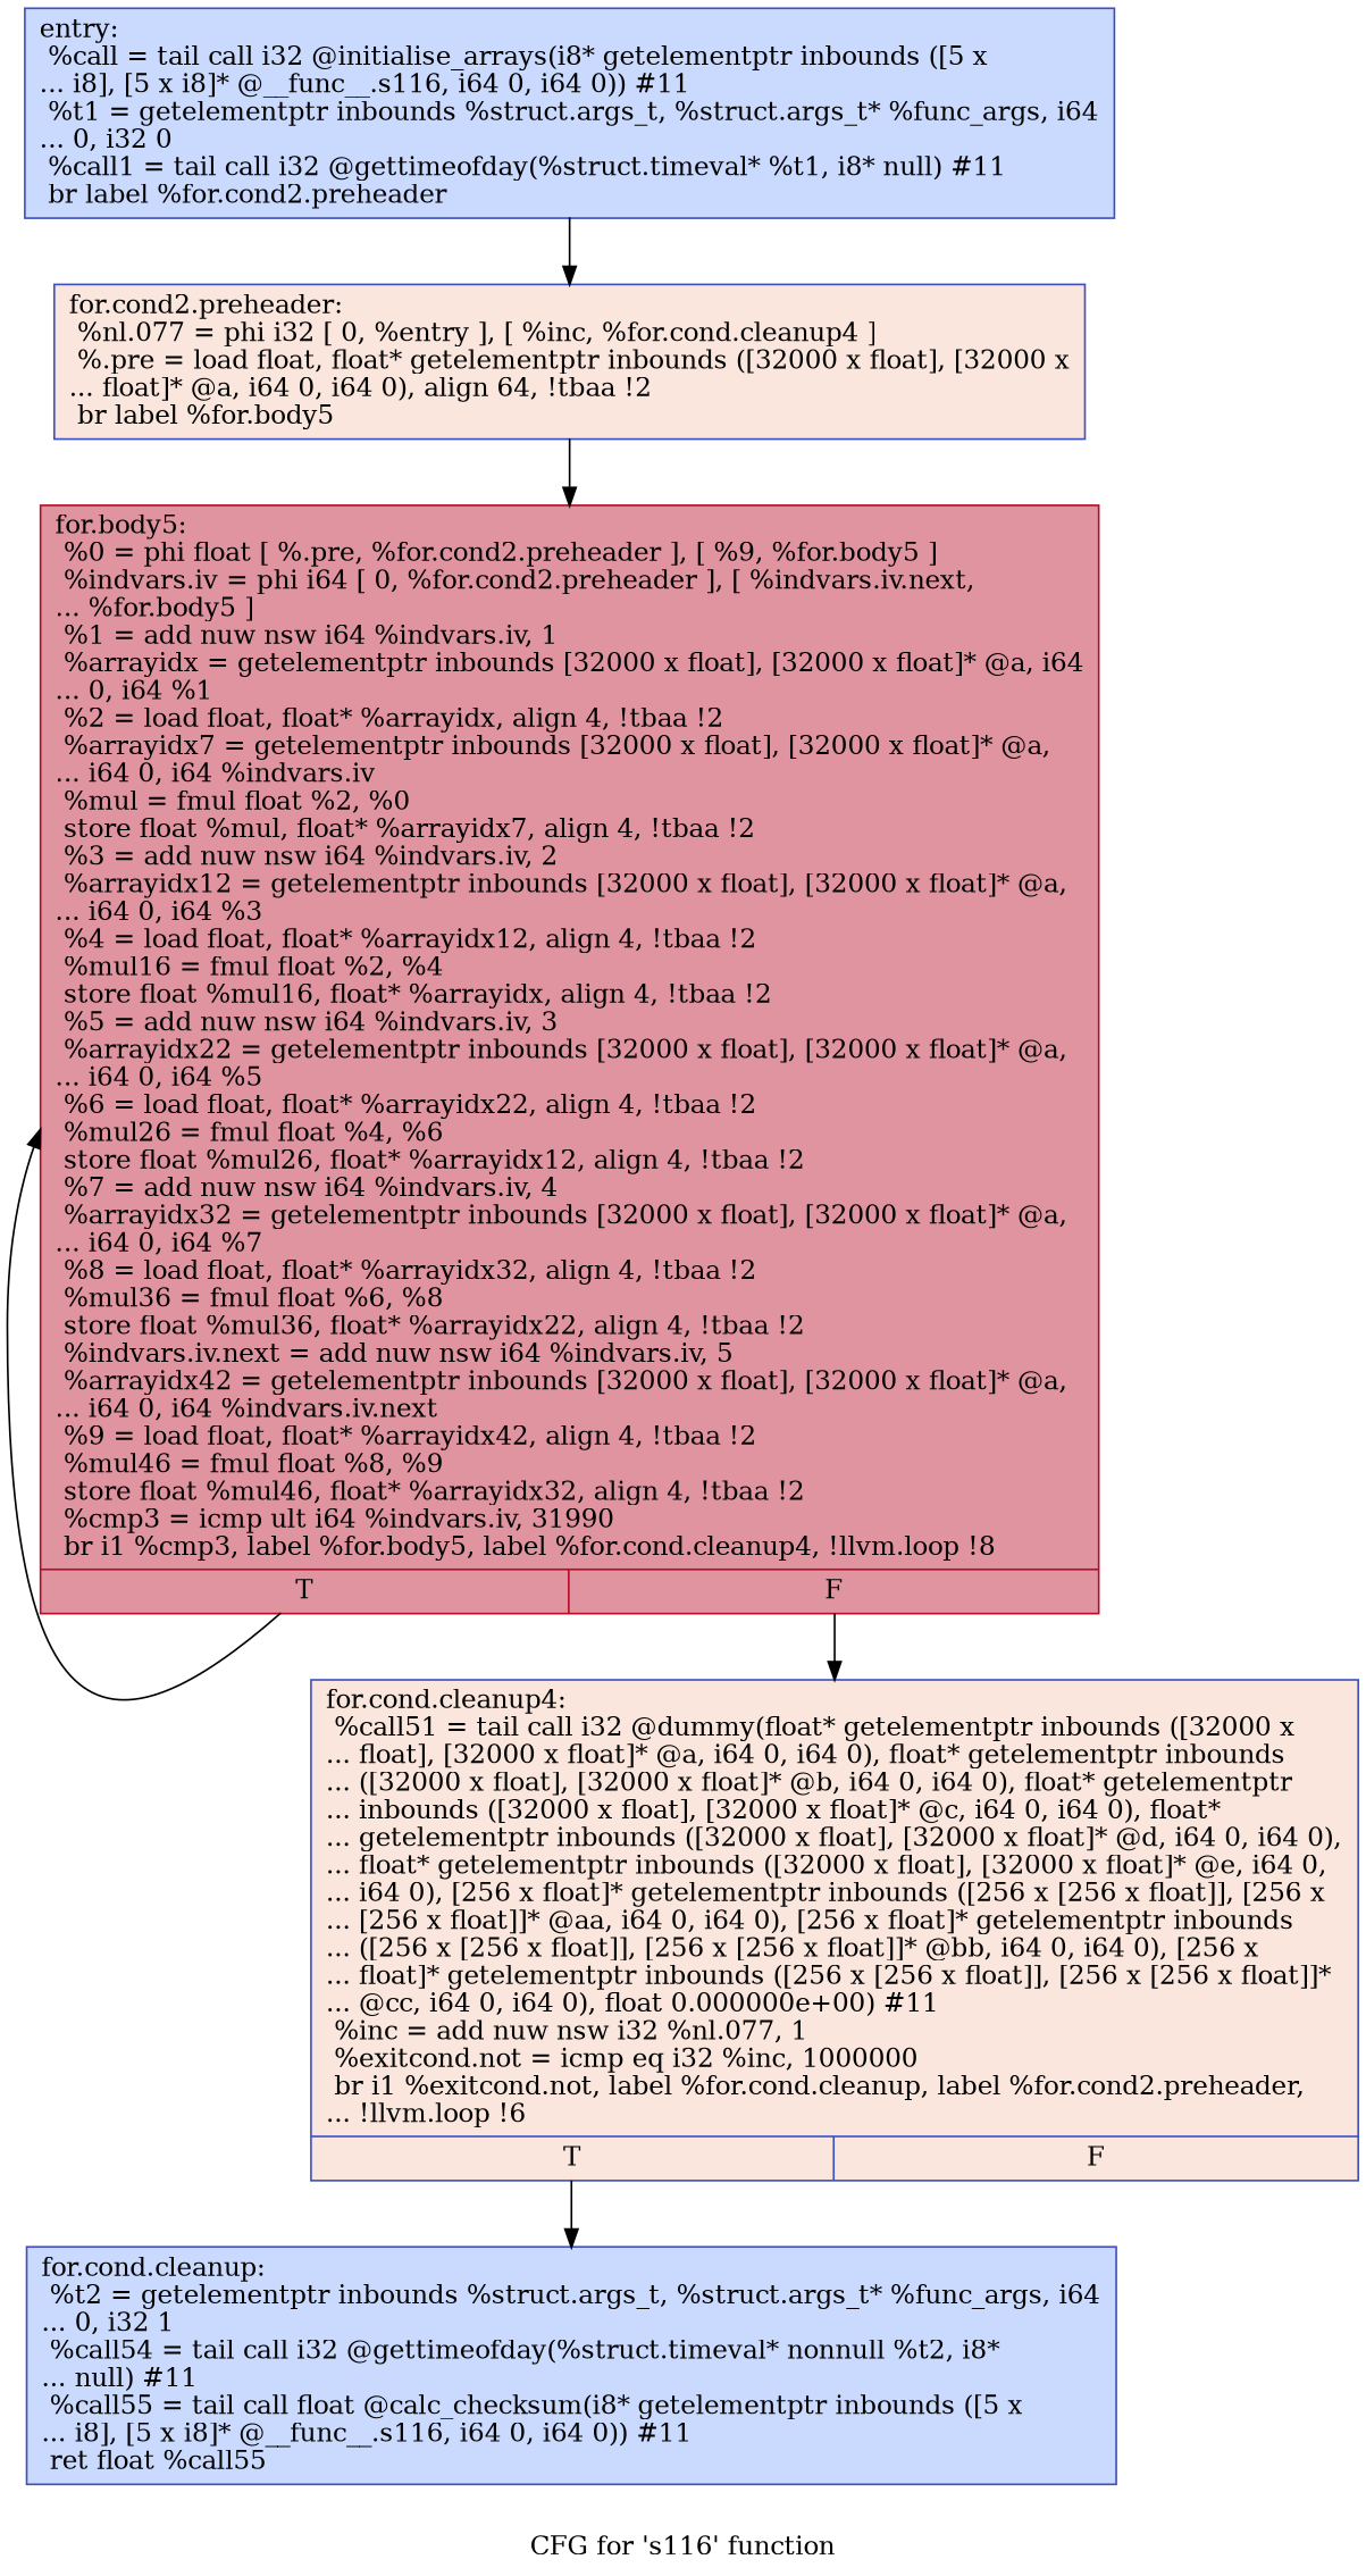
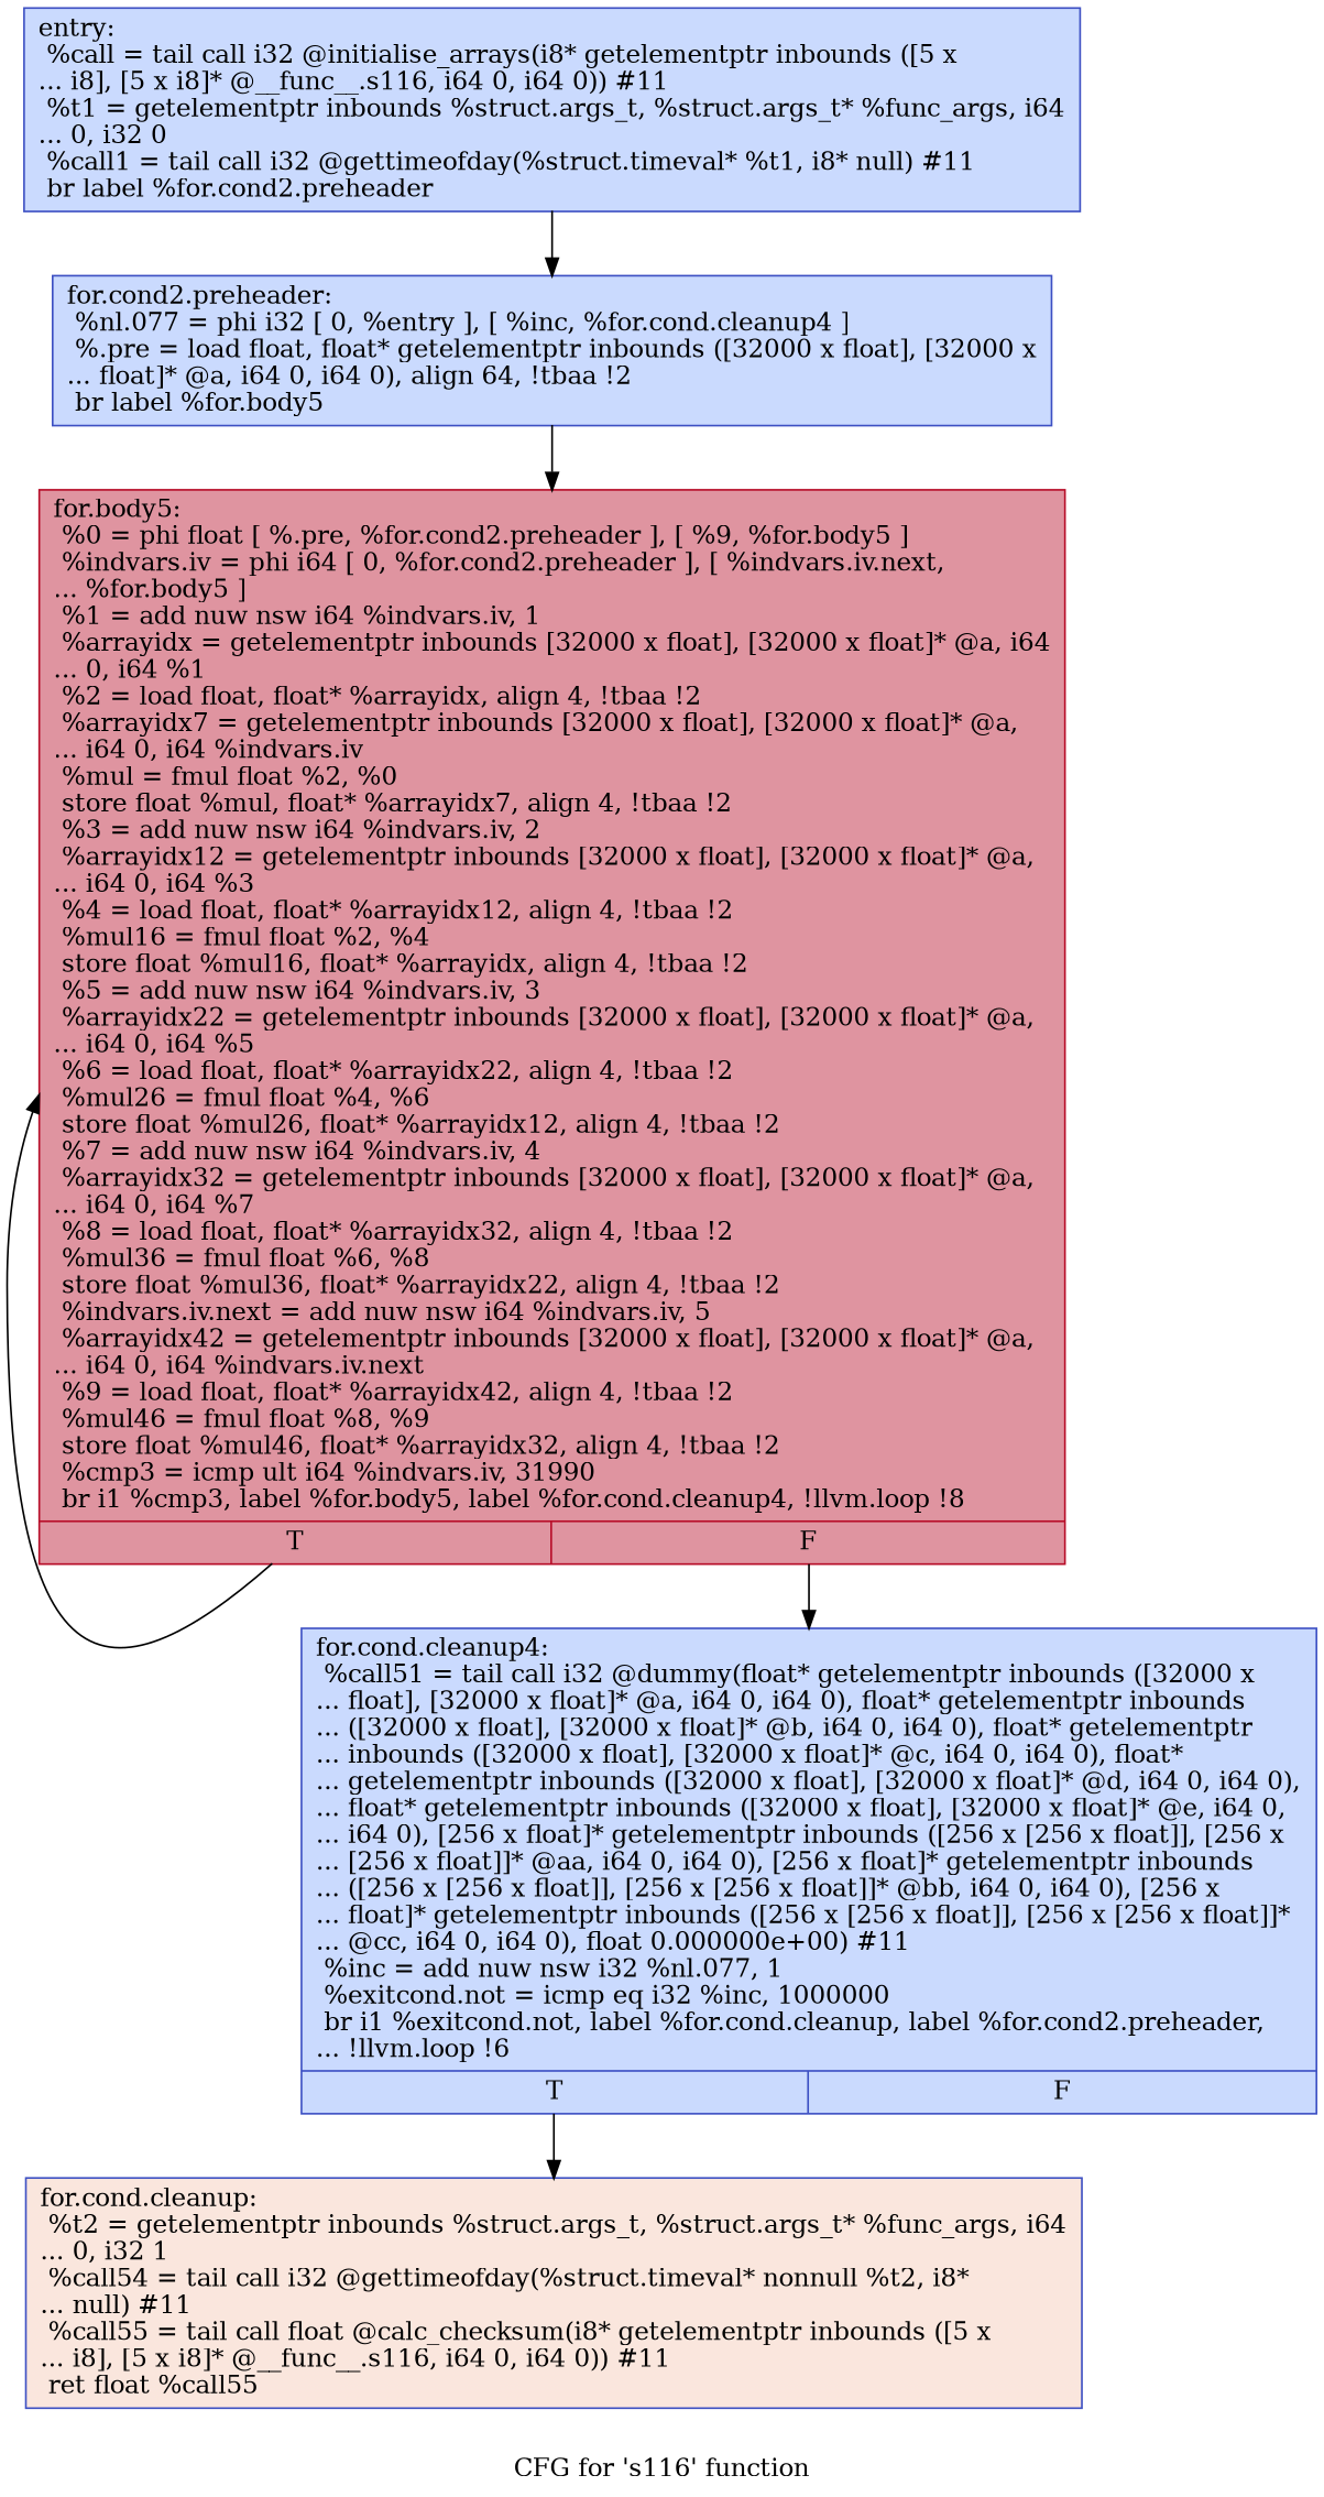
  digraph {
    label="CFG for 's116' function"
    node [color="#3d50c3ff" fillcolor="#88abfd70" shape=record style=filled]
    n1 [label="{entry:\l  %call = tail call i32 @initialise_arrays(i8* getelementptr inbounds ([5 x\l... i8], [5 x i8]* @__func__.s116, i64 0, i64 0)) #11\l  %t1 = getelementptr inbounds %struct.args_t, %struct.args_t* %func_args, i64\l... 0, i32 0\l  %call1 = tail call i32 @gettimeofday(%struct.timeval* %t1, i8* null) #11\l  br label %for.cond2.preheader\l}"]
-   n2 [fillcolor="#f3c7b170" label="{for.cond2.preheader:                              \l  %nl.077 = phi i32 [ 0, %entry ], [ %inc, %for.cond.cleanup4 ]\l  %.pre = load float, float* getelementptr inbounds ([32000 x float], [32000 x\l... float]* @a, i64 0, i64 0), align 64, !tbaa !2\l  br label %for.body5\l}"]
+   n2 [label="{for.cond2.preheader:                              \l  %nl.077 = phi i32 [ 0, %entry ], [ %inc, %for.cond.cleanup4 ]\l  %.pre = load float, float* getelementptr inbounds ([32000 x float], [32000 x\l... float]* @a, i64 0, i64 0), align 64, !tbaa !2\l  br label %for.body5\l}"]
    n3 [color="#b70d28ff" fillcolor="#b70d2870" label="{for.body5:                                        \l  %0 = phi float [ %.pre, %for.cond2.preheader ], [ %9, %for.body5 ]\l  %indvars.iv = phi i64 [ 0, %for.cond2.preheader ], [ %indvars.iv.next,\l... %for.body5 ]\l  %1 = add nuw nsw i64 %indvars.iv, 1\l  %arrayidx = getelementptr inbounds [32000 x float], [32000 x float]* @a, i64\l... 0, i64 %1\l  %2 = load float, float* %arrayidx, align 4, !tbaa !2\l  %arrayidx7 = getelementptr inbounds [32000 x float], [32000 x float]* @a,\l... i64 0, i64 %indvars.iv\l  %mul = fmul float %2, %0\l  store float %mul, float* %arrayidx7, align 4, !tbaa !2\l  %3 = add nuw nsw i64 %indvars.iv, 2\l  %arrayidx12 = getelementptr inbounds [32000 x float], [32000 x float]* @a,\l... i64 0, i64 %3\l  %4 = load float, float* %arrayidx12, align 4, !tbaa !2\l  %mul16 = fmul float %2, %4\l  store float %mul16, float* %arrayidx, align 4, !tbaa !2\l  %5 = add nuw nsw i64 %indvars.iv, 3\l  %arrayidx22 = getelementptr inbounds [32000 x float], [32000 x float]* @a,\l... i64 0, i64 %5\l  %6 = load float, float* %arrayidx22, align 4, !tbaa !2\l  %mul26 = fmul float %4, %6\l  store float %mul26, float* %arrayidx12, align 4, !tbaa !2\l  %7 = add nuw nsw i64 %indvars.iv, 4\l  %arrayidx32 = getelementptr inbounds [32000 x float], [32000 x float]* @a,\l... i64 0, i64 %7\l  %8 = load float, float* %arrayidx32, align 4, !tbaa !2\l  %mul36 = fmul float %6, %8\l  store float %mul36, float* %arrayidx22, align 4, !tbaa !2\l  %indvars.iv.next = add nuw nsw i64 %indvars.iv, 5\l  %arrayidx42 = getelementptr inbounds [32000 x float], [32000 x float]* @a,\l... i64 0, i64 %indvars.iv.next\l  %9 = load float, float* %arrayidx42, align 4, !tbaa !2\l  %mul46 = fmul float %8, %9\l  store float %mul46, float* %arrayidx32, align 4, !tbaa !2\l  %cmp3 = icmp ult i64 %indvars.iv, 31990\l  br i1 %cmp3, label %for.body5, label %for.cond.cleanup4, !llvm.loop !8\l|{<s0>T|<s1>F}}"]
-   n4 [fillcolor="#f3c7b170" label="{for.cond.cleanup4:                                \l  %call51 = tail call i32 @dummy(float* getelementptr inbounds ([32000 x\l... float], [32000 x float]* @a, i64 0, i64 0), float* getelementptr inbounds\l... ([32000 x float], [32000 x float]* @b, i64 0, i64 0), float* getelementptr\l... inbounds ([32000 x float], [32000 x float]* @c, i64 0, i64 0), float*\l... getelementptr inbounds ([32000 x float], [32000 x float]* @d, i64 0, i64 0),\l... float* getelementptr inbounds ([32000 x float], [32000 x float]* @e, i64 0,\l... i64 0), [256 x float]* getelementptr inbounds ([256 x [256 x float]], [256 x\l... [256 x float]]* @aa, i64 0, i64 0), [256 x float]* getelementptr inbounds\l... ([256 x [256 x float]], [256 x [256 x float]]* @bb, i64 0, i64 0), [256 x\l... float]* getelementptr inbounds ([256 x [256 x float]], [256 x [256 x float]]*\l... @cc, i64 0, i64 0), float 0.000000e+00) #11\l  %inc = add nuw nsw i32 %nl.077, 1\l  %exitcond.not = icmp eq i32 %inc, 1000000\l  br i1 %exitcond.not, label %for.cond.cleanup, label %for.cond2.preheader,\l... !llvm.loop !6\l|{<s0>T|<s1>F}}"]
-   n5 [label="{for.cond.cleanup:                                 \l  %t2 = getelementptr inbounds %struct.args_t, %struct.args_t* %func_args, i64\l... 0, i32 1\l  %call54 = tail call i32 @gettimeofday(%struct.timeval* nonnull %t2, i8*\l... null) #11\l  %call55 = tail call float @calc_checksum(i8* getelementptr inbounds ([5 x\l... i8], [5 x i8]* @__func__.s116, i64 0, i64 0)) #11\l  ret float %call55\l}"]
+   n4 [label="{for.cond.cleanup4:                                \l  %call51 = tail call i32 @dummy(float* getelementptr inbounds ([32000 x\l... float], [32000 x float]* @a, i64 0, i64 0), float* getelementptr inbounds\l... ([32000 x float], [32000 x float]* @b, i64 0, i64 0), float* getelementptr\l... inbounds ([32000 x float], [32000 x float]* @c, i64 0, i64 0), float*\l... getelementptr inbounds ([32000 x float], [32000 x float]* @d, i64 0, i64 0),\l... float* getelementptr inbounds ([32000 x float], [32000 x float]* @e, i64 0,\l... i64 0), [256 x float]* getelementptr inbounds ([256 x [256 x float]], [256 x\l... [256 x float]]* @aa, i64 0, i64 0), [256 x float]* getelementptr inbounds\l... ([256 x [256 x float]], [256 x [256 x float]]* @bb, i64 0, i64 0), [256 x\l... float]* getelementptr inbounds ([256 x [256 x float]], [256 x [256 x float]]*\l... @cc, i64 0, i64 0), float 0.000000e+00) #11\l  %inc = add nuw nsw i32 %nl.077, 1\l  %exitcond.not = icmp eq i32 %inc, 1000000\l  br i1 %exitcond.not, label %for.cond.cleanup, label %for.cond2.preheader,\l... !llvm.loop !6\l|{<s0>T|<s1>F}}"]
+   n5 [fillcolor="#f3c7b170" label="{for.cond.cleanup:                                 \l  %t2 = getelementptr inbounds %struct.args_t, %struct.args_t* %func_args, i64\l... 0, i32 1\l  %call54 = tail call i32 @gettimeofday(%struct.timeval* nonnull %t2, i8*\l... null) #11\l  %call55 = tail call float @calc_checksum(i8* getelementptr inbounds ([5 x\l... i8], [5 x i8]* @__func__.s116, i64 0, i64 0)) #11\l  ret float %call55\l}"]
    n1 -> n2
    n2 -> n3
    n3 -> n3 [tailport=s0]
    n3 -> n4 [tailport=s1]
    n4 -> n5 [tailport=s0]
  }
